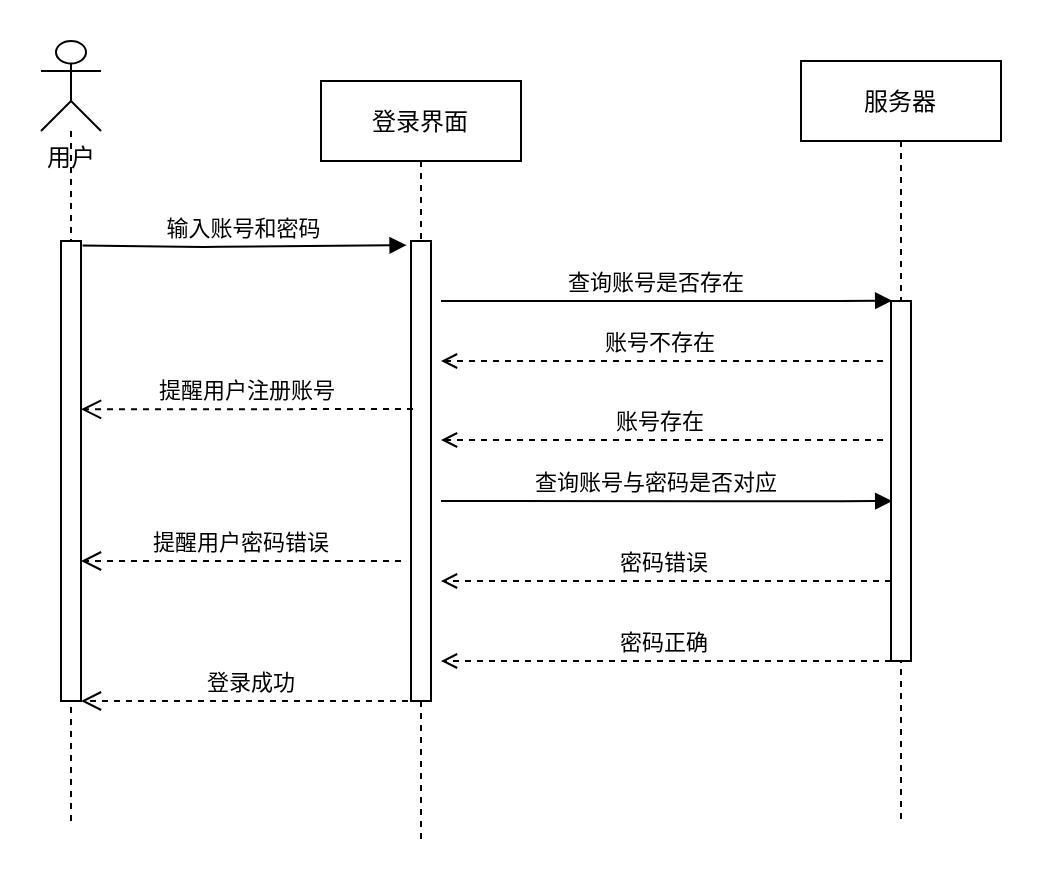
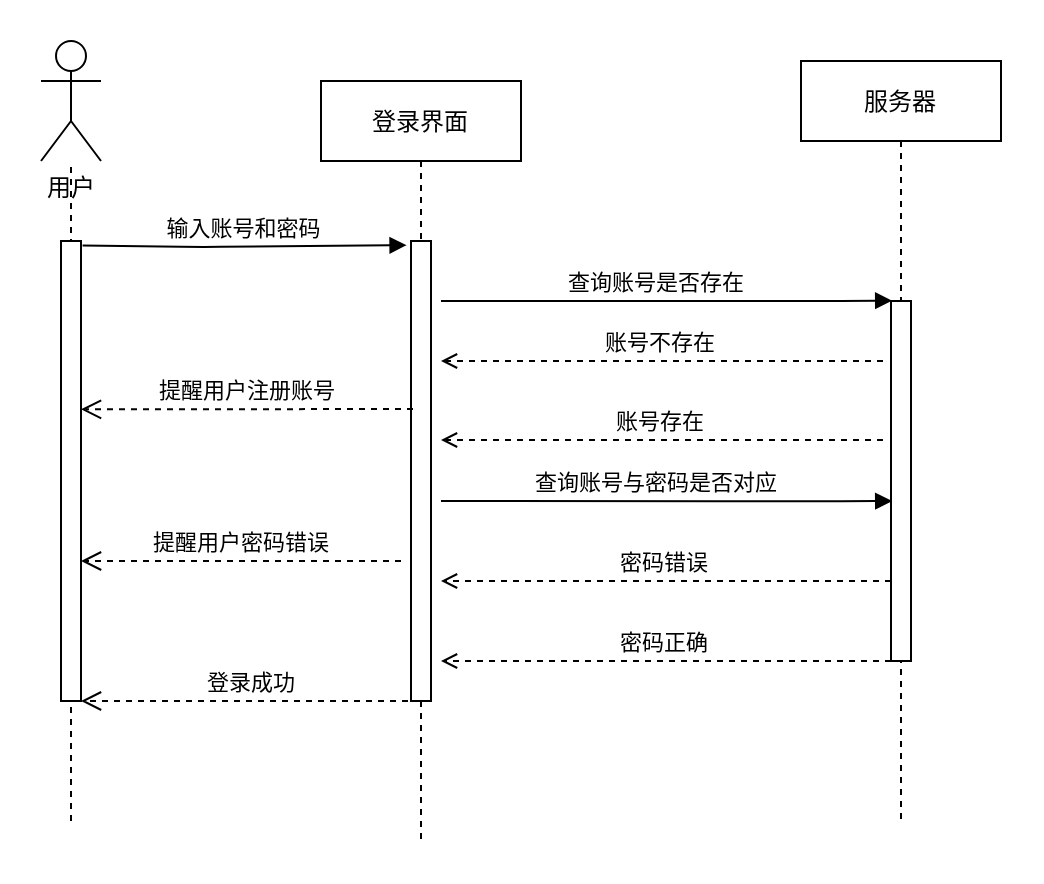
  <mxCell id="0" />
  <mxCell id="1" parent="0" />
  <mxCell id="2" value="登录界面" style="shape=umlLifeline;perimeter=lifelinePerimeter;container=1;collapsible=0;recursiveResize=0;rounded=0;shadow=0;strokeWidth=1;" parent="1" vertex="1"><mxGeometry x="160" y="40" width="100" height="380" as="geometry" /></mxCell>
  <mxCell id="3" value="" style="points=[];perimeter=orthogonalPerimeter;rounded=0;shadow=0;strokeWidth=1;" parent="2" vertex="1"><mxGeometry x="45" y="80" width="10" height="230" as="geometry" /></mxCell>
  <mxCell id="4" value="服务器" style="shape=umlLifeline;perimeter=lifelinePerimeter;container=1;collapsible=0;recursiveResize=0;rounded=0;shadow=0;strokeWidth=1;" parent="1" vertex="1"><mxGeometry x="400" y="30" width="100" height="380" as="geometry" /></mxCell>
  <mxCell id="5" value="" style="points=[];perimeter=orthogonalPerimeter;rounded=0;shadow=0;strokeWidth=1;" parent="4" vertex="1"><mxGeometry x="45" y="120" width="10" height="180" as="geometry" /></mxCell>
  <mxCell id="6" value="查询账号是否存在" style="verticalAlign=bottom;endArrow=block;shadow=0;strokeWidth=1;entryX=0.06;entryY=-0.001;entryDx=0;entryDy=0;entryPerimeter=0;" parent="1" target="5" edge="1"><mxGeometry x="-0.042" relative="1" as="geometry"><mxPoint x="220" y="150" as="sourcePoint" /><mxPoint x="440" y="150" as="targetPoint" /><Array as="points"><mxPoint x="370" y="150" /><mxPoint x="410" y="150" /></Array><mxPoint as="offset" /></mxGeometry></mxCell>
  <mxCell id="7" value="账号不存在" style="verticalAlign=bottom;endArrow=open;shadow=0;strokeWidth=1;dashed=1;endFill=0;" parent="1" edge="1"><mxGeometry relative="1" as="geometry"><mxPoint x="441" y="180" as="sourcePoint" /><mxPoint x="220" y="180" as="targetPoint" /><Array as="points"><mxPoint x="260" y="180" /></Array></mxGeometry></mxCell>
- <mxCell id="8" value="用户" style="shape=umlActor;verticalLabelPosition=bottom;verticalAlign=top;html=1;outlineConnect=0;fontStyle=0;fontFamily=Helvetica;" vertex="1" parent="1"><mxGeometry x="20" y="20" width="30" height="45" as="geometry" /></mxCell>
+ <mxCell id="8" value="用户" style="shape=umlActor;verticalLabelPosition=bottom;verticalAlign=top;html=1;outlineConnect=0;fontStyle=0;fontFamily=Helvetica;" vertex="1" parent="1"><mxGeometry x="20" y="20" width="30" height="60" as="geometry" /></mxCell>
  <mxCell id="9" value="" style="endArrow=none;dashed=1;html=1;fontFamily=Helvetica;" edge="1" parent="1" target="8"><mxGeometry width="50" height="50" relative="1" as="geometry"><mxPoint x="35" y="410" as="sourcePoint" /><mxPoint x="34.5" y="110" as="targetPoint" /></mxGeometry></mxCell>
  <mxCell id="10" value="" style="html=1;points=[];perimeter=orthogonalPerimeter;fontFamily=Helvetica;" vertex="1" parent="1"><mxGeometry x="30" y="120" width="10" height="230" as="geometry" /></mxCell>
  <mxCell id="11" value="输入账号和密码" style="verticalAlign=bottom;endArrow=block;shadow=0;strokeWidth=1;exitX=1.08;exitY=0.01;exitDx=0;exitDy=0;exitPerimeter=0;entryX=-0.22;entryY=0.009;entryDx=0;entryDy=0;entryPerimeter=0;" edge="1" parent="1" source="10" target="3"><mxGeometry relative="1" as="geometry"><mxPoint x="70" y="150" as="sourcePoint" /><mxPoint x="190" y="150" as="targetPoint" /><Array as="points"><mxPoint x="100" y="123" /></Array></mxGeometry></mxCell>
  <mxCell id="12" value="密码错误" style="verticalAlign=bottom;endArrow=open;shadow=0;strokeWidth=1;dashed=1;endFill=0;" edge="1" parent="1"><mxGeometry relative="1" as="geometry"><mxPoint x="445" y="290" as="sourcePoint" /><mxPoint x="220" y="290" as="targetPoint" /></mxGeometry></mxCell>
  <mxCell id="13" value="提醒用户注册账号" style="html=1;verticalAlign=bottom;endArrow=open;dashed=1;endSize=8;fontFamily=Helvetica;entryX=1;entryY=0.366;entryDx=0;entryDy=0;entryPerimeter=0;" edge="1" parent="1" target="10"><mxGeometry relative="1" as="geometry"><mxPoint x="206" y="204" as="sourcePoint" /><mxPoint x="50" y="200" as="targetPoint" /></mxGeometry></mxCell>
  <mxCell id="14" value="提醒用户密码错误" style="html=1;verticalAlign=bottom;endArrow=open;dashed=1;endSize=8;fontFamily=Helvetica;" edge="1" parent="1"><mxGeometry relative="1" as="geometry"><mxPoint x="200" y="280" as="sourcePoint" /><mxPoint x="40" y="280" as="targetPoint" /><Array as="points"><mxPoint x="118" y="280" /></Array></mxGeometry></mxCell>
  <mxCell id="15" value="密码正确" style="verticalAlign=bottom;endArrow=open;shadow=0;strokeWidth=1;dashed=1;endFill=0;" edge="1" parent="1"><mxGeometry relative="1" as="geometry"><mxPoint x="445" y="330" as="sourcePoint" /><mxPoint x="220" y="330" as="targetPoint" /></mxGeometry></mxCell>
  <mxCell id="16" value="登录成功" style="html=1;verticalAlign=bottom;endArrow=open;dashed=1;endSize=8;fontFamily=Helvetica;" edge="1" parent="1" source="2"><mxGeometry relative="1" as="geometry"><mxPoint x="190" y="350" as="sourcePoint" /><mxPoint x="40" y="350" as="targetPoint" /></mxGeometry></mxCell>
  <mxCell id="17" value="账号存在" style="verticalAlign=bottom;endArrow=open;shadow=0;strokeWidth=1;dashed=1;endFill=0;" edge="1" parent="1"><mxGeometry relative="1" as="geometry"><mxPoint x="441" y="219.5" as="sourcePoint" /><mxPoint x="220" y="219.5" as="targetPoint" /><Array as="points"><mxPoint x="260" y="219.5" /></Array></mxGeometry></mxCell>
  <mxCell id="18" value="查询账号与密码是否对应" style="verticalAlign=bottom;endArrow=block;shadow=0;strokeWidth=1;entryX=0.06;entryY=-0.001;entryDx=0;entryDy=0;entryPerimeter=0;" edge="1" parent="1"><mxGeometry x="-0.042" relative="1" as="geometry"><mxPoint x="220" y="250" as="sourcePoint" /><mxPoint x="445.6" y="250" as="targetPoint" /><Array as="points"><mxPoint x="370" y="250.14" /><mxPoint x="410" y="250.14" /></Array><mxPoint as="offset" /></mxGeometry></mxCell>
